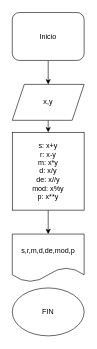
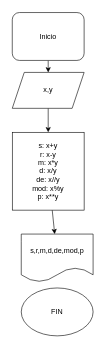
  <mxCell id="0" />
  <mxCell id="1" parent="0" />
  <mxCell id="2" value="" style="edgeStyle=none;html=1;" edge="1" parent="1" source="3" target="5"><mxGeometry relative="1" as="geometry" /></mxCell>
  <mxCell id="3" value="Inicio" style="whiteSpace=wrap;html=1;rounded=1;" vertex="1" parent="1"><mxGeometry x="20" y="20" width="120" height="80" as="geometry" /></mxCell>
  <mxCell id="4" value="" style="edgeStyle=none;html=1;" edge="1" parent="1" source="5" target="7"><mxGeometry relative="1" as="geometry" /></mxCell>
- <mxCell id="5" value="x,y" style="shape=parallelogram;perimeter=parallelogramPerimeter;whiteSpace=wrap;html=1;fixedSize=1;" vertex="1" parent="1"><mxGeometry x="20" y="140" width="120" height="60" as="geometry" /></mxCell>
+ <mxCell id="5" value="x,y" style="shape=parallelogram;perimeter=parallelogramPerimeter;whiteSpace=wrap;html=1;fixedSize=1;" vertex="1" parent="1"><mxGeometry x="20" y="120" width="120" height="60" as="geometry" /></mxCell>
  <mxCell id="6" value="" style="edgeStyle=none;html=1;" edge="1" parent="1" source="7" target="8"><mxGeometry relative="1" as="geometry" /></mxCell>
  <mxCell id="7" value="s: x+y&lt;br&gt;r: x-y&lt;br&gt;m: x*y&lt;br&gt;d: x/y&lt;br&gt;de: x//y&lt;br&gt;mod: x%y&lt;br&gt;p: x**y" style="rounded=0;whiteSpace=wrap;html=1;" vertex="1" parent="1"><mxGeometry x="20" y="220" width="120" height="130" as="geometry" /></mxCell>
- <mxCell id="8" value="s,r,m,d,de,mod,p" style="shape=document;whiteSpace=wrap;html=1;boundedLbl=1;" vertex="1" parent="1"><mxGeometry x="20" y="390" width="120" height="80" as="geometry" /></mxCell>
- <mxCell id="9" value="FIN&lt;br&gt;" style="ellipse;whiteSpace=wrap;html=1;" vertex="1" parent="1"><mxGeometry x="20" y="480" width="120" height="80" as="geometry" /></mxCell>
+ <mxCell id="8" value="s,r,m,d,de,mod,p" style="shape=document;whiteSpace=wrap;html=1;boundedLbl=1;" vertex="1" parent="1"><mxGeometry x="35" y="390" width="120" height="80" as="geometry" /></mxCell>
+ <mxCell id="9" value="FIN&lt;br&gt;" style="ellipse;whiteSpace=wrap;html=1;" vertex="1" parent="1"><mxGeometry x="35" y="480" width="120" height="80" as="geometry" /></mxCell>
